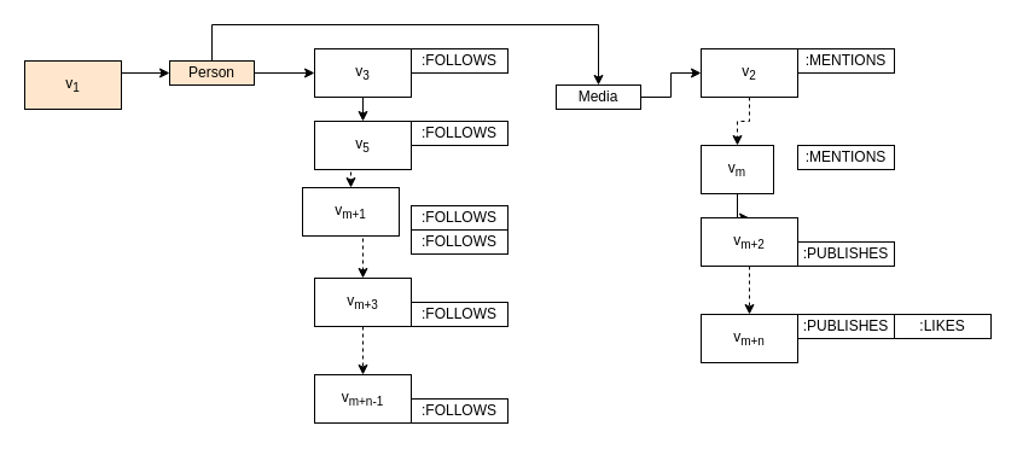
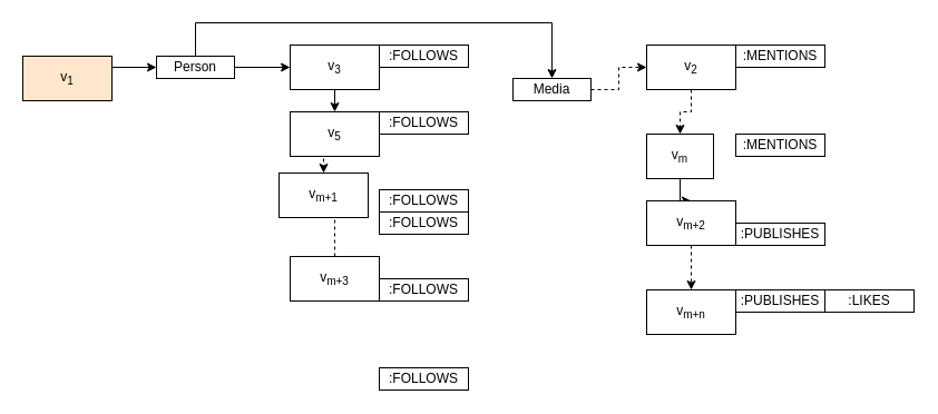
  <mxCell id="0" />
  <mxCell id="1" parent="0" />
  <mxCell id="2" style="edgeStyle=orthogonalEdgeStyle;rounded=0;orthogonalLoop=1;jettySize=auto;html=1;exitX=1;exitY=0.25;exitDx=0;exitDy=0;entryX=0;entryY=0.5;entryDx=0;entryDy=0;" parent="1" source="3" target="6" edge="1"><mxGeometry relative="1" as="geometry" /></mxCell>
  <mxCell id="3" value="v&lt;sub&gt;1&lt;/sub&gt;" style="rounded=0;whiteSpace=wrap;html=1;fillColor=#ffe6cc;" parent="1" vertex="1"><mxGeometry x="20" y="50" width="80" height="40" as="geometry" /></mxCell>
  <mxCell id="4" style="edgeStyle=orthogonalEdgeStyle;rounded=0;orthogonalLoop=1;jettySize=auto;html=1;exitX=1;exitY=0.5;exitDx=0;exitDy=0;entryX=0;entryY=0.5;entryDx=0;entryDy=0;" parent="1" source="6" target="10" edge="1"><mxGeometry relative="1" as="geometry" /></mxCell>
  <mxCell id="5" style="edgeStyle=orthogonalEdgeStyle;rounded=0;orthogonalLoop=1;jettySize=auto;html=1;exitX=0.5;exitY=0;exitDx=0;exitDy=0;entryX=0.5;entryY=0;entryDx=0;entryDy=0;" parent="1" source="6" target="8" edge="1"><mxGeometry relative="1" as="geometry"><Array as="points"><mxPoint x="175" y="20" /><mxPoint x="495" y="20" /></Array></mxGeometry></mxCell>
- <mxCell id="6" value="Person" style="rounded=0;whiteSpace=wrap;html=1;fillColor=#ffe6cc;" parent="1" vertex="1"><mxGeometry x="140" y="50" width="70" height="20" as="geometry" /></mxCell>
- <mxCell id="7" style="edgeStyle=orthogonalEdgeStyle;rounded=0;orthogonalLoop=1;jettySize=auto;html=1;exitX=1;exitY=0.5;exitDx=0;exitDy=0;entryX=0;entryY=0.5;entryDx=0;entryDy=0;" parent="1" source="8" target="25" edge="1"><mxGeometry relative="1" as="geometry" /></mxCell>
+ <mxCell id="6" value="Person" style="rounded=0;whiteSpace=wrap;html=1;" parent="1" vertex="1"><mxGeometry x="140" y="50" width="70" height="20" as="geometry" /></mxCell>
+ <mxCell id="7" style="edgeStyle=orthogonalEdgeStyle;rounded=0;orthogonalLoop=1;jettySize=auto;html=1;exitX=1;exitY=0.5;exitDx=0;exitDy=0;entryX=0;entryY=0.5;entryDx=0;entryDy=0;dashed=1;" parent="1" source="8" target="25" edge="1"><mxGeometry relative="1" as="geometry" /></mxCell>
  <mxCell id="8" value="Media" style="rounded=0;whiteSpace=wrap;html=1;" parent="1" vertex="1"><mxGeometry x="460" y="70" width="70" height="20" as="geometry" /></mxCell>
  <mxCell id="9" style="edgeStyle=orthogonalEdgeStyle;rounded=0;orthogonalLoop=1;jettySize=auto;html=1;exitX=0.5;exitY=1;exitDx=0;exitDy=0;entryX=0.5;entryY=0;entryDx=0;entryDy=0;" parent="1" source="10" target="12" edge="1"><mxGeometry relative="1" as="geometry" /></mxCell>
  <mxCell id="10" value="v&lt;sub&gt;3&lt;/sub&gt;" style="rounded=0;whiteSpace=wrap;html=1;" parent="1" vertex="1"><mxGeometry x="260" y="40" width="80" height="40" as="geometry" /></mxCell>
  <mxCell id="11" style="edgeStyle=orthogonalEdgeStyle;rounded=0;orthogonalLoop=1;jettySize=auto;html=1;exitX=0.5;exitY=1;exitDx=0;exitDy=0;entryX=0.5;entryY=0;entryDx=0;entryDy=0;dashed=1;" parent="1" source="12" target="14" edge="1"><mxGeometry relative="1" as="geometry" /></mxCell>
  <mxCell id="12" value="v&lt;sub&gt;5&lt;/sub&gt;" style="rounded=0;whiteSpace=wrap;html=1;" parent="1" vertex="1"><mxGeometry x="260" y="100" width="80" height="40" as="geometry" /></mxCell>
- <mxCell id="13" style="edgeStyle=orthogonalEdgeStyle;rounded=0;orthogonalLoop=1;jettySize=auto;html=1;exitX=0.5;exitY=1;exitDx=0;exitDy=0;entryX=0.5;entryY=0;entryDx=0;entryDy=0;dashed=1;" parent="1" source="14" target="20" edge="1"><mxGeometry relative="1" as="geometry" /></mxCell>
+ <mxCell id="13" style="edgeStyle=orthogonalEdgeStyle;rounded=0;orthogonalLoop=1;jettySize=auto;html=1;exitX=0.5;exitY=1;exitDx=0;exitDy=0;entryX=0.5;entryY=0;entryDx=0;entryDy=0;dashed=1;endArrow=none;" parent="1" source="14" target="20" edge="1"><mxGeometry relative="1" as="geometry" /></mxCell>
  <mxCell id="14" value="v&lt;sub&gt;m+1&lt;/sub&gt;" style="rounded=0;whiteSpace=wrap;html=1;" parent="1" vertex="1"><mxGeometry x="250" y="155" width="80" height="40" as="geometry" /></mxCell>
  <mxCell id="15" value=":FOLLOWS" style="rounded=0;whiteSpace=wrap;html=1;" parent="1" vertex="1"><mxGeometry x="340" y="40" width="80" height="20" as="geometry" /></mxCell>
  <mxCell id="16" value=":FOLLOWS" style="rounded=0;whiteSpace=wrap;html=1;" parent="1" vertex="1"><mxGeometry x="340" y="100" width="80" height="20" as="geometry" /></mxCell>
  <mxCell id="17" value=":FOLLOWS" style="rounded=0;whiteSpace=wrap;html=1;" parent="1" vertex="1"><mxGeometry x="340" y="170" width="80" height="20" as="geometry" /></mxCell>
  <mxCell id="18" value=":FOLLOWS" style="rounded=0;whiteSpace=wrap;html=1;" parent="1" vertex="1"><mxGeometry x="340" y="190" width="80" height="20" as="geometry" /></mxCell>
- <mxCell id="19" style="edgeStyle=orthogonalEdgeStyle;rounded=0;orthogonalLoop=1;jettySize=auto;html=1;exitX=0.5;exitY=1;exitDx=0;exitDy=0;entryX=0.5;entryY=0;entryDx=0;entryDy=0;dashed=1;" parent="1" source="20" target="21" edge="1"><mxGeometry relative="1" as="geometry" /></mxCell>
  <mxCell id="20" value="v&lt;sub&gt;m+3&lt;/sub&gt;" style="rounded=0;whiteSpace=wrap;html=1;" parent="1" vertex="1"><mxGeometry x="260" y="230" width="80" height="40" as="geometry" /></mxCell>
- <mxCell id="21" value="v&lt;sub&gt;m+n-1&lt;/sub&gt;" style="rounded=0;whiteSpace=wrap;html=1;" parent="1" vertex="1"><mxGeometry x="260" y="310" width="80" height="40" as="geometry" /></mxCell>
  <mxCell id="22" value=":FOLLOWS" style="rounded=0;whiteSpace=wrap;html=1;" parent="1" vertex="1"><mxGeometry x="340" y="250" width="80" height="20" as="geometry" /></mxCell>
  <mxCell id="23" value=":FOLLOWS" style="rounded=0;whiteSpace=wrap;html=1;" parent="1" vertex="1"><mxGeometry x="340" y="330" width="80" height="20" as="geometry" /></mxCell>
  <mxCell id="24" style="edgeStyle=orthogonalEdgeStyle;rounded=0;orthogonalLoop=1;jettySize=auto;html=1;exitX=0.5;exitY=1;exitDx=0;exitDy=0;dashed=1;" parent="1" source="25" target="28" edge="1"><mxGeometry relative="1" as="geometry" /></mxCell>
  <mxCell id="25" value="v&lt;sub&gt;2&lt;/sub&gt;" style="rounded=0;whiteSpace=wrap;html=1;" parent="1" vertex="1"><mxGeometry x="580" y="40" width="80" height="40" as="geometry" /></mxCell>
  <mxCell id="26" value=":MENTIONS" style="rounded=0;whiteSpace=wrap;html=1;" parent="1" vertex="1"><mxGeometry x="660" y="40" width="80" height="20" as="geometry" /></mxCell>
  <mxCell id="27" style="edgeStyle=orthogonalEdgeStyle;rounded=0;orthogonalLoop=1;jettySize=auto;html=1;exitX=0.5;exitY=1;exitDx=0;exitDy=0;" parent="1" source="28" target="31" edge="1"><mxGeometry relative="1" as="geometry" /></mxCell>
  <mxCell id="28" value="v&lt;sub&gt;m&lt;/sub&gt;" style="rounded=0;whiteSpace=wrap;html=1;" parent="1" vertex="1"><mxGeometry x="580" y="120" width="60" height="40" as="geometry" /></mxCell>
  <mxCell id="29" value=":MENTIONS" style="rounded=0;whiteSpace=wrap;html=1;" parent="1" vertex="1"><mxGeometry x="660" y="120" width="80" height="20" as="geometry" /></mxCell>
  <mxCell id="30" style="edgeStyle=orthogonalEdgeStyle;rounded=0;orthogonalLoop=1;jettySize=auto;html=1;exitX=0.5;exitY=1;exitDx=0;exitDy=0;dashed=1;" parent="1" source="31" target="33" edge="1"><mxGeometry relative="1" as="geometry" /></mxCell>
  <mxCell id="31" value="v&lt;sub&gt;m+2&lt;/sub&gt;" style="rounded=0;whiteSpace=wrap;html=1;" parent="1" vertex="1"><mxGeometry x="580" y="180" width="80" height="40" as="geometry" /></mxCell>
  <mxCell id="32" value=":PUBLISHES" style="rounded=0;whiteSpace=wrap;html=1;" parent="1" vertex="1"><mxGeometry x="660" y="200" width="80" height="20" as="geometry" /></mxCell>
  <mxCell id="33" value="v&lt;sub&gt;m+n&lt;/sub&gt;" style="rounded=0;whiteSpace=wrap;html=1;" parent="1" vertex="1"><mxGeometry x="580" y="260" width="80" height="40" as="geometry" /></mxCell>
  <mxCell id="34" value=":PUBLISHES" style="rounded=0;whiteSpace=wrap;html=1;" parent="1" vertex="1"><mxGeometry x="660" y="260" width="80" height="20" as="geometry" /></mxCell>
  <mxCell id="35" value=":LIKES" style="rounded=0;whiteSpace=wrap;html=1;" vertex="1" parent="1"><mxGeometry x="740" y="260" width="80" height="20" as="geometry" /></mxCell>
